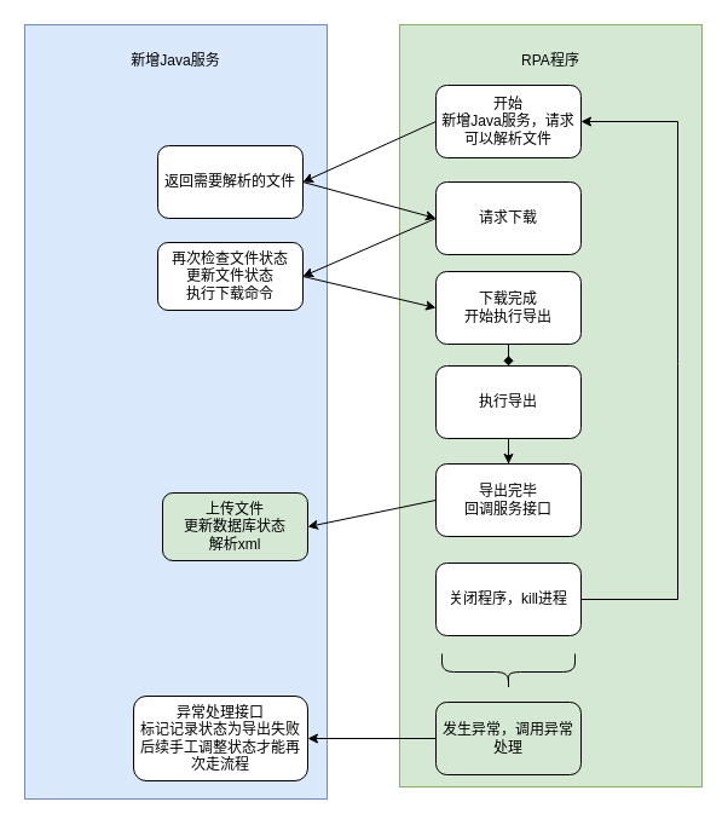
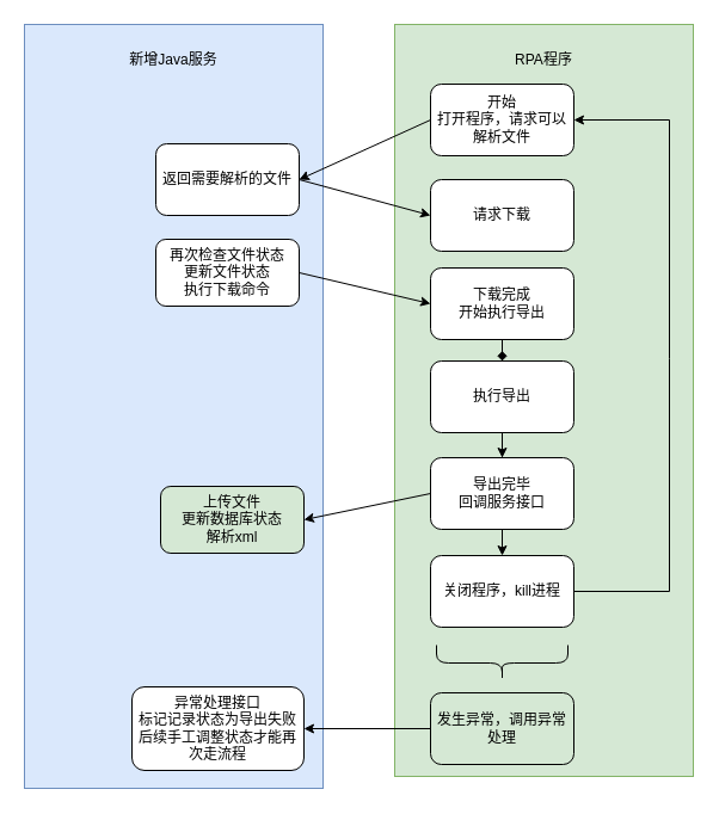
  <mxCell id="0" />
  <mxCell id="1" parent="0" />
  <mxCell id="2" value="" style="rounded=0;whiteSpace=wrap;html=1;fillColor=#dae8fc;strokeColor=#6c8ebf;" vertex="1" parent="1"><mxGeometry x="20" y="20" width="250" height="640" as="geometry" /></mxCell>
  <mxCell id="3" value="" style="rounded=0;whiteSpace=wrap;html=1;fillColor=#d5e8d4;strokeColor=#82b366;" vertex="1" parent="1"><mxGeometry x="330" y="20" width="250" height="630" as="geometry" /></mxCell>
  <mxCell id="4" value="新增Java服务" style="text;html=1;strokeColor=none;fillColor=none;align=center;verticalAlign=middle;whiteSpace=wrap;rounded=0;" vertex="1" parent="1"><mxGeometry x="90" y="30" width="110" height="40" as="geometry" /></mxCell>
  <mxCell id="5" value="RPA程序" style="text;html=1;strokeColor=none;fillColor=none;align=center;verticalAlign=middle;whiteSpace=wrap;rounded=0;" vertex="1" parent="1"><mxGeometry x="400" y="30" width="110" height="40" as="geometry" /></mxCell>
  <mxCell id="6" value="请求下载" style="rounded=1;whiteSpace=wrap;html=1;" vertex="1" parent="1"><mxGeometry x="360" y="150" width="120" height="60" as="geometry" /></mxCell>
  <mxCell id="7" value="返回需要解析的文件" style="rounded=1;whiteSpace=wrap;html=1;" vertex="1" parent="1"><mxGeometry x="130" y="120" width="120" height="60" as="geometry" /></mxCell>
  <mxCell id="8" value="" style="endArrow=classic;html=1;rounded=0;exitX=1;exitY=0.5;exitDx=0;exitDy=0;entryX=0;entryY=0.5;entryDx=0;entryDy=0;" edge="1" parent="1" source="7" target="6"><mxGeometry width="50" height="50" relative="1" as="geometry"><mxPoint x="290" y="240" as="sourcePoint" /><mxPoint x="340" y="190" as="targetPoint" /></mxGeometry></mxCell>
  <mxCell id="9" value="再次检查文件状态&lt;br&gt;更新文件状态&lt;br&gt;执行下载命令" style="rounded=1;whiteSpace=wrap;html=1;" vertex="1" parent="1"><mxGeometry x="130" y="200" width="120" height="56" as="geometry" /></mxCell>
- <mxCell id="10" value="" style="endArrow=classic;html=1;rounded=0;exitX=0;exitY=0.5;exitDx=0;exitDy=0;entryX=1;entryY=0.5;entryDx=0;entryDy=0;" edge="1" parent="1" source="6" target="9"><mxGeometry width="50" height="50" relative="1" as="geometry"><mxPoint x="270" y="320" as="sourcePoint" /><mxPoint x="320" y="270" as="targetPoint" /></mxGeometry></mxCell>
  <mxCell id="11" style="edgeStyle=orthogonalEdgeStyle;rounded=0;orthogonalLoop=1;jettySize=auto;html=1;entryX=0.5;entryY=0;entryDx=0;entryDy=0;endArrow=diamond;" edge="1" parent="1" source="12" target="15"><mxGeometry relative="1" as="geometry" /></mxCell>
  <mxCell id="12" value="下载完成&lt;br&gt;开始执行导出" style="rounded=1;whiteSpace=wrap;html=1;" vertex="1" parent="1"><mxGeometry x="360" y="224" width="120" height="60" as="geometry" /></mxCell>
  <mxCell id="13" value="" style="endArrow=classic;html=1;rounded=0;exitX=1;exitY=0.5;exitDx=0;exitDy=0;entryX=0;entryY=0.5;entryDx=0;entryDy=0;" edge="1" parent="1" source="9" target="12"><mxGeometry width="50" height="50" relative="1" as="geometry"><mxPoint x="280" y="340" as="sourcePoint" /><mxPoint x="330" y="290" as="targetPoint" /></mxGeometry></mxCell>
  <mxCell id="14" style="edgeStyle=orthogonalEdgeStyle;rounded=0;orthogonalLoop=1;jettySize=auto;html=1;" edge="1" parent="1" source="15" target="17"><mxGeometry relative="1" as="geometry" /></mxCell>
  <mxCell id="15" value="执行导出" style="rounded=1;whiteSpace=wrap;html=1;" vertex="1" parent="1"><mxGeometry x="360" y="302" width="120" height="60" as="geometry" /></mxCell>
+ <mxCell id="16" style="edgeStyle=orthogonalEdgeStyle;rounded=0;orthogonalLoop=1;jettySize=auto;html=1;" edge="1" parent="1" source="17" target="20"><mxGeometry relative="1" as="geometry" /></mxCell>
  <mxCell id="17" value="导出完毕&lt;br&gt;回调服务接口" style="rounded=1;whiteSpace=wrap;html=1;" vertex="1" parent="1"><mxGeometry x="360" y="383" width="120" height="60" as="geometry" /></mxCell>
  <mxCell id="18" value="" style="endArrow=classic;html=1;rounded=0;exitX=0;exitY=0.5;exitDx=0;exitDy=0;entryX=1;entryY=0.5;entryDx=0;entryDy=0;" edge="1" parent="1" source="17" target="19"><mxGeometry width="50" height="50" relative="1" as="geometry"><mxPoint x="230" y="440" as="sourcePoint" /><mxPoint x="310" y="440" as="targetPoint" /></mxGeometry></mxCell>
  <mxCell id="19" value="上传文件&lt;br&gt;更新数据库状态&lt;br&gt;解析xml" style="rounded=1;whiteSpace=wrap;html=1;fillColor=#d5e8d4;" vertex="1" parent="1"><mxGeometry x="134" y="407" width="120" height="56" as="geometry" /></mxCell>
  <mxCell id="20" value="关闭程序，kill进程" style="rounded=1;whiteSpace=wrap;html=1;" vertex="1" parent="1"><mxGeometry x="360" y="465" width="120" height="60" as="geometry" /></mxCell>
- <mxCell id="21" value="开始&lt;br&gt;新增Java服务，请求可以解析文件" style="rounded=1;whiteSpace=wrap;html=1;" vertex="1" parent="1"><mxGeometry x="360" y="70" width="120" height="60" as="geometry" /></mxCell>
+ <mxCell id="21" value="开始&lt;br&gt;打开程序，请求可以解析文件" style="rounded=1;whiteSpace=wrap;html=1;" vertex="1" parent="1"><mxGeometry x="360" y="70" width="120" height="60" as="geometry" /></mxCell>
  <mxCell id="22" value="" style="endArrow=classic;html=1;rounded=0;entryX=1;entryY=0.5;entryDx=0;entryDy=0;exitX=0;exitY=0.5;exitDx=0;exitDy=0;" edge="1" parent="1" source="21" target="7"><mxGeometry width="50" height="50" relative="1" as="geometry"><mxPoint x="280" y="160" as="sourcePoint" /><mxPoint x="330" y="110" as="targetPoint" /></mxGeometry></mxCell>
  <mxCell id="23" value="" style="endArrow=classic;html=1;rounded=0;exitX=1;exitY=0.5;exitDx=0;exitDy=0;entryX=1;entryY=0.5;entryDx=0;entryDy=0;" edge="1" parent="1" source="20" target="21"><mxGeometry width="50" height="50" relative="1" as="geometry"><mxPoint x="520" y="510" as="sourcePoint" /><mxPoint x="570" y="460" as="targetPoint" /><Array as="points"><mxPoint x="560" y="495" /><mxPoint x="560" y="300" /><mxPoint x="560" y="100" /></Array></mxGeometry></mxCell>
  <mxCell id="24" value="异常处理接口&lt;br&gt;标记记录状态为导出失败&lt;br&gt;后续手工调整状态才能再次走流程" style="rounded=1;whiteSpace=wrap;html=1;" vertex="1" parent="1"><mxGeometry x="110" y="575" width="144" height="70" as="geometry" /></mxCell>
  <mxCell id="25" value="" style="shape=curlyBracket;whiteSpace=wrap;html=1;rounded=1;labelPosition=left;verticalLabelPosition=middle;align=right;verticalAlign=middle;rotation=-90;" vertex="1" parent="1"><mxGeometry x="405" y="500" width="30" height="110" as="geometry" /></mxCell>
  <mxCell id="26" style="edgeStyle=orthogonalEdgeStyle;rounded=0;orthogonalLoop=1;jettySize=auto;html=1;entryX=1;entryY=0.5;entryDx=0;entryDy=0;" edge="1" parent="1" source="27" target="24"><mxGeometry relative="1" as="geometry" /></mxCell>
  <mxCell id="27" value="发生异常，调用异常处理" style="rounded=1;whiteSpace=wrap;html=1;fillColor=#d5e8d4;" vertex="1" parent="1"><mxGeometry x="360" y="580" width="120" height="60" as="geometry" /></mxCell>
